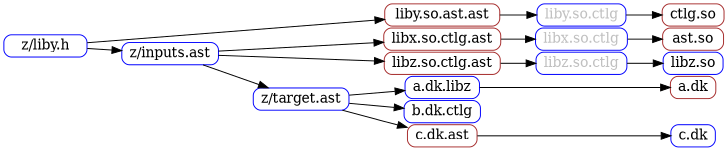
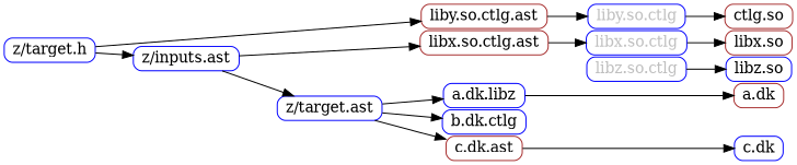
  digraph {
    dir=back
    nodesep=0.03
    rankdir=LR
    node [color=blue shape=rect style=rounded]
    n1 [height=0 label="a.dk.libz" width=0]
    n2 [height=0 label="b.dk.ctlg" width=0]
    "c.dk.ast" [color=brown height=0 width=0]
    "libx.so.ctlg.ast" [color=brown height=0 width=0]
-   "liby.so.ctlg.ast" [color=brown height=0 width=0 label="liby.so.ast.ast"]
-   "libz.so.ctlg.ast" [color=brown height=0 width=0]
+   "liby.so.ctlg.ast" [color=brown height=0 width=0]
    "a.dk" [color=brown height=0 width=0]
    "c.dk" [height=0 width=0]
-   "libx.so" [color=brown height=0 width=0 label="ast.so"]
+   "libx.so" [color=brown height=0 width=0]
    n10 [color=brown height=0 label="ctlg.so" width=0]
    "libz.so" [height=0 width=0]
    "libx.so.ctlg" [fontcolor=gray height=0 width=0]
    "liby.so.ctlg" [fontcolor=gray height=0 width=0]
    "libz.so.ctlg" [fontcolor=gray height=0 width=0]
    n15 [height=0 label="z/target.ast" width=0]
    "z/inputs.ast" [height=0 width=0]
-   "z/target.h" [height=0 width=0 label="z/liby.h"]
+   "z/target.h" [height=0 width=0]
    subgraph sub_1 {
      rank=same
      n1
      n2
      "c.dk.ast"
      "libx.so.ctlg.ast"
      "liby.so.ctlg.ast"
-     "libz.so.ctlg.ast"
    }
    subgraph sub_2 {
      rank=same
      "a.dk"
      "c.dk"
      "libx.so"
      n10
      "libz.so"
    }
    n1 -> "a.dk"
    "c.dk.ast" -> "c.dk"
    "libx.so.ctlg.ast" -> "libx.so.ctlg"
    "liby.so.ctlg.ast" -> "liby.so.ctlg"
-   "libz.so.ctlg.ast" -> "libz.so.ctlg"
    "libx.so.ctlg" -> "libx.so"
    "liby.so.ctlg" -> n10
    "libz.so.ctlg" -> "libz.so"
    n15 -> n1
    n15 -> n2
    n15 -> "c.dk.ast"
    "z/inputs.ast" -> "libx.so.ctlg.ast"
-   "z/inputs.ast" -> "libz.so.ctlg.ast"
    "z/inputs.ast" -> n15
    "z/target.h" -> "liby.so.ctlg.ast"
    "z/target.h" -> "z/inputs.ast"
  }
